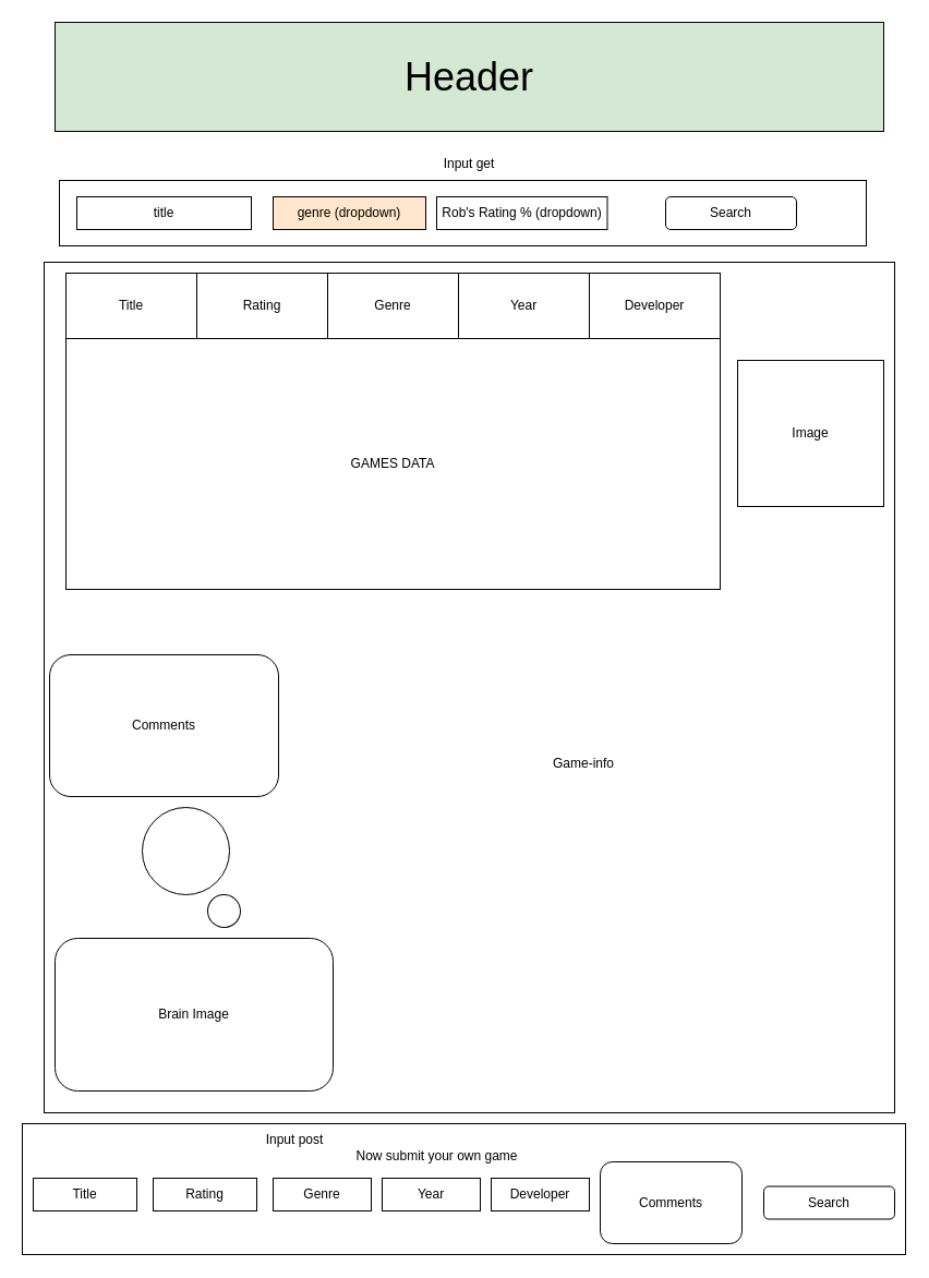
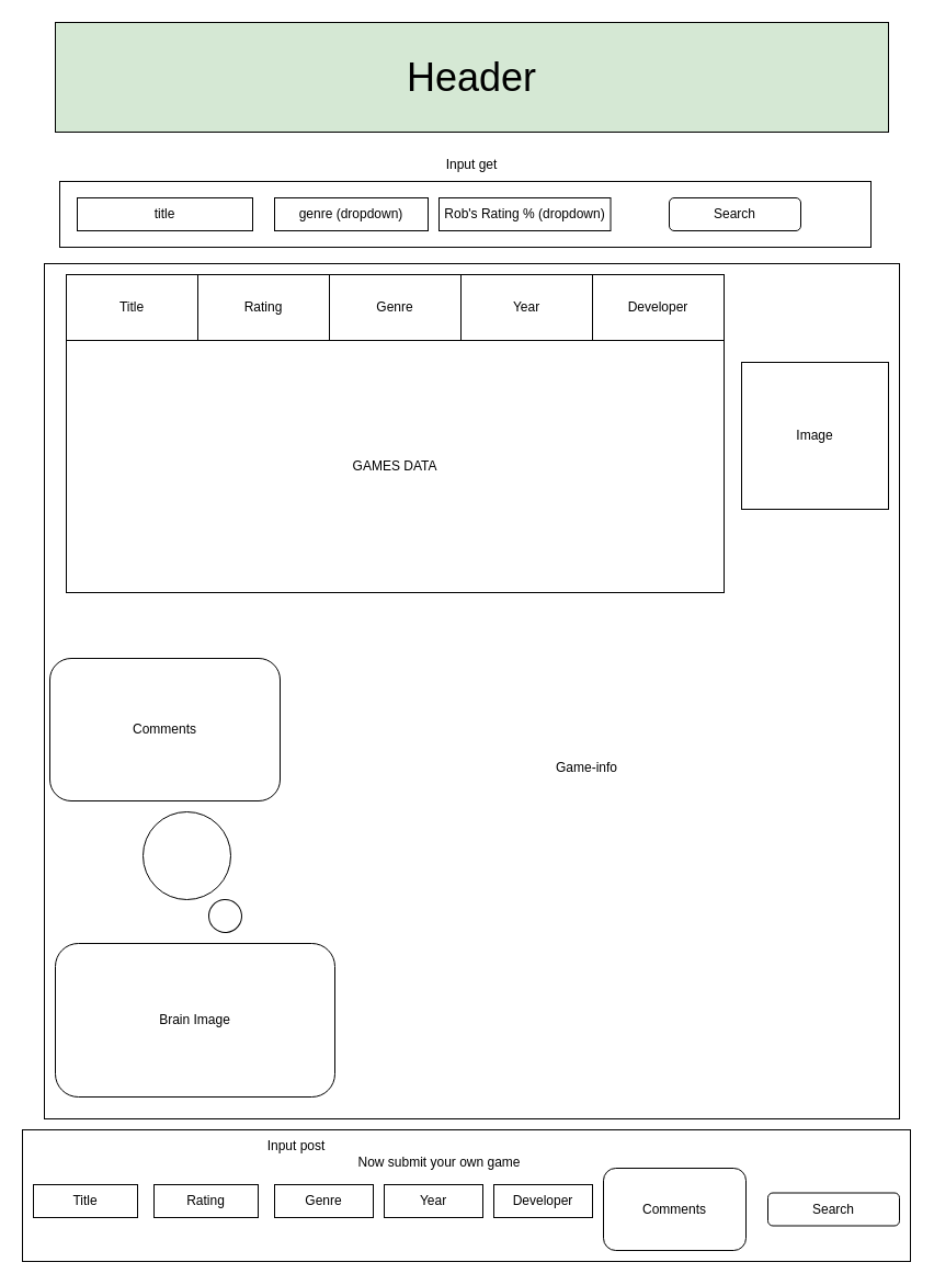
  <mxCell id="0" />
  <mxCell id="1" parent="0" />
  <mxCell id="2" value="&lt;font style=&quot;font-size: 36px&quot;&gt;Header&lt;/font&gt;" style="rounded=0;whiteSpace=wrap;html=1;fillColor=#d5e8d4;" vertex="1" parent="1"><mxGeometry x="50" y="20" width="760" height="100" as="geometry" /></mxCell>
  <mxCell id="3" value="" style="rounded=0;whiteSpace=wrap;html=1;fontSize=36;" vertex="1" parent="1"><mxGeometry x="54" y="165" width="740" height="60" as="geometry" /></mxCell>
  <mxCell id="4" value="title" style="rounded=0;whiteSpace=wrap;html=1;fontSize=12;" vertex="1" parent="1"><mxGeometry x="70" y="180" width="160" height="30" as="geometry" /></mxCell>
- <mxCell id="5" value="genre (dropdown)" style="rounded=0;whiteSpace=wrap;html=1;fontSize=12;fillColor=#ffe6cc;" vertex="1" parent="1"><mxGeometry x="250" y="180" width="140" height="30" as="geometry" /></mxCell>
+ <mxCell id="5" value="genre (dropdown)" style="rounded=0;whiteSpace=wrap;html=1;fontSize=12;" vertex="1" parent="1"><mxGeometry x="250" y="180" width="140" height="30" as="geometry" /></mxCell>
  <mxCell id="6" value="Rob's Rating % (dropdown)" style="rounded=0;whiteSpace=wrap;html=1;fontSize=12;" vertex="1" parent="1"><mxGeometry x="400" y="180" width="156.5" height="30" as="geometry" /></mxCell>
  <mxCell id="7" value="Search" style="rounded=1;whiteSpace=wrap;html=1;fontSize=12;" vertex="1" parent="1"><mxGeometry x="610" y="180" width="120" height="30" as="geometry" /></mxCell>
  <mxCell id="8" value="Title" style="rounded=0;whiteSpace=wrap;html=1;fontSize=12;" vertex="1" parent="1"><mxGeometry x="60" y="250" width="120" height="60" as="geometry" /></mxCell>
  <mxCell id="9" value="Rating" style="rounded=0;whiteSpace=wrap;html=1;fontSize=12;" vertex="1" parent="1"><mxGeometry x="180" y="250" width="120" height="60" as="geometry" /></mxCell>
  <mxCell id="10" value="Genre" style="rounded=0;whiteSpace=wrap;html=1;fontSize=12;" vertex="1" parent="1"><mxGeometry x="300" y="250" width="120" height="60" as="geometry" /></mxCell>
  <mxCell id="11" value="Year" style="rounded=0;whiteSpace=wrap;html=1;fontSize=12;" vertex="1" parent="1"><mxGeometry x="420" y="250" width="120" height="60" as="geometry" /></mxCell>
  <mxCell id="12" value="Developer" style="rounded=0;whiteSpace=wrap;html=1;fontSize=12;" vertex="1" parent="1"><mxGeometry x="540" y="250" width="120" height="60" as="geometry" /></mxCell>
  <mxCell id="13" value="Image" style="whiteSpace=wrap;html=1;aspect=fixed;fontSize=12;" vertex="1" parent="1"><mxGeometry x="676" y="330" width="134" height="134" as="geometry" /></mxCell>
  <mxCell id="14" value="GAMES DATA" style="rounded=0;whiteSpace=wrap;html=1;fontSize=12;" vertex="1" parent="1"><mxGeometry x="60" y="310" width="600" height="230" as="geometry" /></mxCell>
  <mxCell id="15" value="Comments" style="rounded=1;whiteSpace=wrap;html=1;fontSize=12;" vertex="1" parent="1"><mxGeometry x="45" y="600" width="210" height="130" as="geometry" /></mxCell>
  <mxCell id="16" value="" style="ellipse;whiteSpace=wrap;html=1;aspect=fixed;fontSize=12;" vertex="1" parent="1"><mxGeometry x="130" y="740" width="80" height="80" as="geometry" /></mxCell>
  <mxCell id="17" value="" style="ellipse;whiteSpace=wrap;html=1;aspect=fixed;fontSize=12;rotation=-185;" vertex="1" parent="1"><mxGeometry x="190" y="820" width="30" height="30" as="geometry" /></mxCell>
  <mxCell id="18" value="Brain Image" style="rounded=1;whiteSpace=wrap;html=1;fontSize=12;" vertex="1" parent="1"><mxGeometry x="50" y="860" width="255" height="140" as="geometry" /></mxCell>
  <mxCell id="19" value="Now submit your own game" style="text;html=1;align=center;verticalAlign=middle;resizable=0;points=[];autosize=1;strokeColor=none;fillColor=none;fontSize=12;" vertex="1" parent="1"><mxGeometry x="320" y="1050" width="160" height="20" as="geometry" /></mxCell>
  <mxCell id="20" value="Title" style="rounded=0;whiteSpace=wrap;html=1;fontSize=12;" vertex="1" parent="1"><mxGeometry x="30" y="1080" width="95" height="30" as="geometry" /></mxCell>
  <mxCell id="21" value="Rating" style="rounded=0;whiteSpace=wrap;html=1;fontSize=12;" vertex="1" parent="1"><mxGeometry x="140" y="1080" width="95" height="30" as="geometry" /></mxCell>
  <mxCell id="22" value="Genre" style="rounded=0;whiteSpace=wrap;html=1;fontSize=12;" vertex="1" parent="1"><mxGeometry x="250" y="1080" width="90" height="30" as="geometry" /></mxCell>
  <mxCell id="23" value="Year" style="rounded=0;whiteSpace=wrap;html=1;fontSize=12;" vertex="1" parent="1"><mxGeometry x="350" y="1080" width="90" height="30" as="geometry" /></mxCell>
  <mxCell id="24" value="Developer" style="rounded=0;whiteSpace=wrap;html=1;fontSize=12;" vertex="1" parent="1"><mxGeometry x="450" y="1080" width="90" height="30" as="geometry" /></mxCell>
  <mxCell id="25" value="Comments" style="rounded=1;whiteSpace=wrap;html=1;fontSize=12;" vertex="1" parent="1"><mxGeometry x="550" y="1065" width="130" height="75" as="geometry" /></mxCell>
  <mxCell id="26" value="Input get" style="text;html=1;strokeColor=none;fillColor=none;align=center;verticalAlign=middle;whiteSpace=wrap;rounded=0;fontSize=12;" vertex="1" parent="1"><mxGeometry x="400" y="135" width="60" height="30" as="geometry" /></mxCell>
  <mxCell id="27" value="" style="rounded=0;whiteSpace=wrap;html=1;fontSize=12;fillColor=none;" vertex="1" parent="1"><mxGeometry x="40" y="240" width="780" height="780" as="geometry" /></mxCell>
  <mxCell id="28" value="Game-info" style="text;html=1;strokeColor=none;fillColor=none;align=center;verticalAlign=middle;whiteSpace=wrap;rounded=0;fontSize=12;" vertex="1" parent="1"><mxGeometry x="505" y="685" width="60" height="30" as="geometry" /></mxCell>
  <mxCell id="29" value="Search" style="rounded=1;whiteSpace=wrap;html=1;fontSize=12;" vertex="1" parent="1"><mxGeometry x="700" y="1087.5" width="120" height="30" as="geometry" /></mxCell>
  <mxCell id="30" value="" style="rounded=0;whiteSpace=wrap;html=1;fontSize=12;fillColor=none;" vertex="1" parent="1"><mxGeometry x="20" y="1030" width="810" height="120" as="geometry" /></mxCell>
  <mxCell id="31" value="Input post" style="text;html=1;strokeColor=none;fillColor=none;align=center;verticalAlign=middle;whiteSpace=wrap;rounded=0;fontSize=12;" vertex="1" parent="1"><mxGeometry x="240" y="1030" width="60" height="30" as="geometry" /></mxCell>
